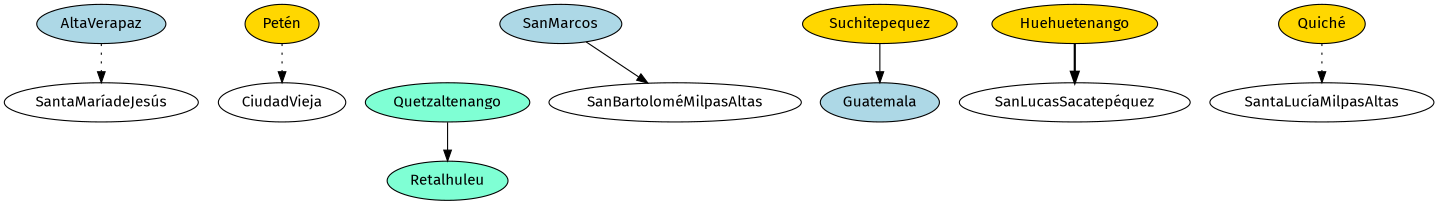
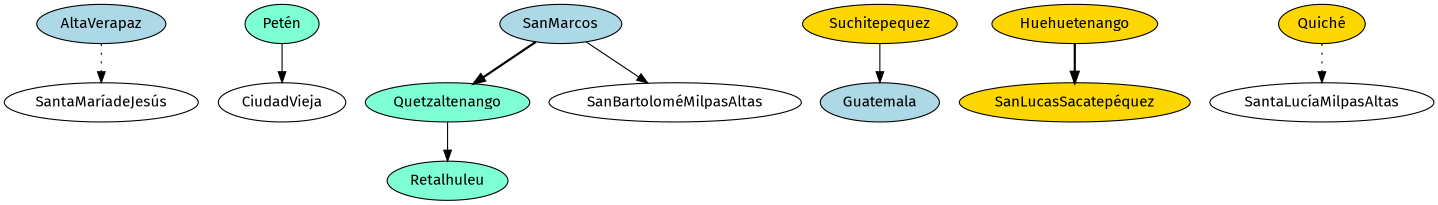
  digraph {
    fontname="Fira Sans"
    node [fillcolor=gold fontname="Fira Sans" style=filled]
    edge [fontname="Fira Sans" style=solid]
    "SantaMaríadeJesús" [fillcolor=white]
    AltaVerapaz [fillcolor=lightblue]
-   "Petén"
+   "Petén" [fillcolor=aquamarine]
    CiudadVieja [fillcolor=white]
    Quetzaltenango [fillcolor=aquamarine]
    Retalhuleu [fillcolor=aquamarine]
    SanMarcos [fillcolor=lightblue]
    "SanBartoloméMilpasAltas" [fillcolor=white]
    Suchitepequez
    Guatemala [fillcolor=lightblue]
    Huehuetenango
-   "SanLucasSacatepéquez" [fillcolor=white]
+   "SanLucasSacatepéquez"
    "Quiché"
    "SantaLucíaMilpasAltas" [fillcolor=white]
    AltaVerapaz -> "SantaMaríadeJesús" [style=dotted]
-   "Petén" -> CiudadVieja [style=dotted]
+   "Petén" -> CiudadVieja
    Quetzaltenango -> Retalhuleu
+   SanMarcos -> Quetzaltenango [style=bold]
    SanMarcos -> "SanBartoloméMilpasAltas"
    Suchitepequez -> Guatemala
    Huehuetenango -> "SanLucasSacatepéquez" [style=bold]
    "Quiché" -> "SantaLucíaMilpasAltas" [style=dotted]
  }
